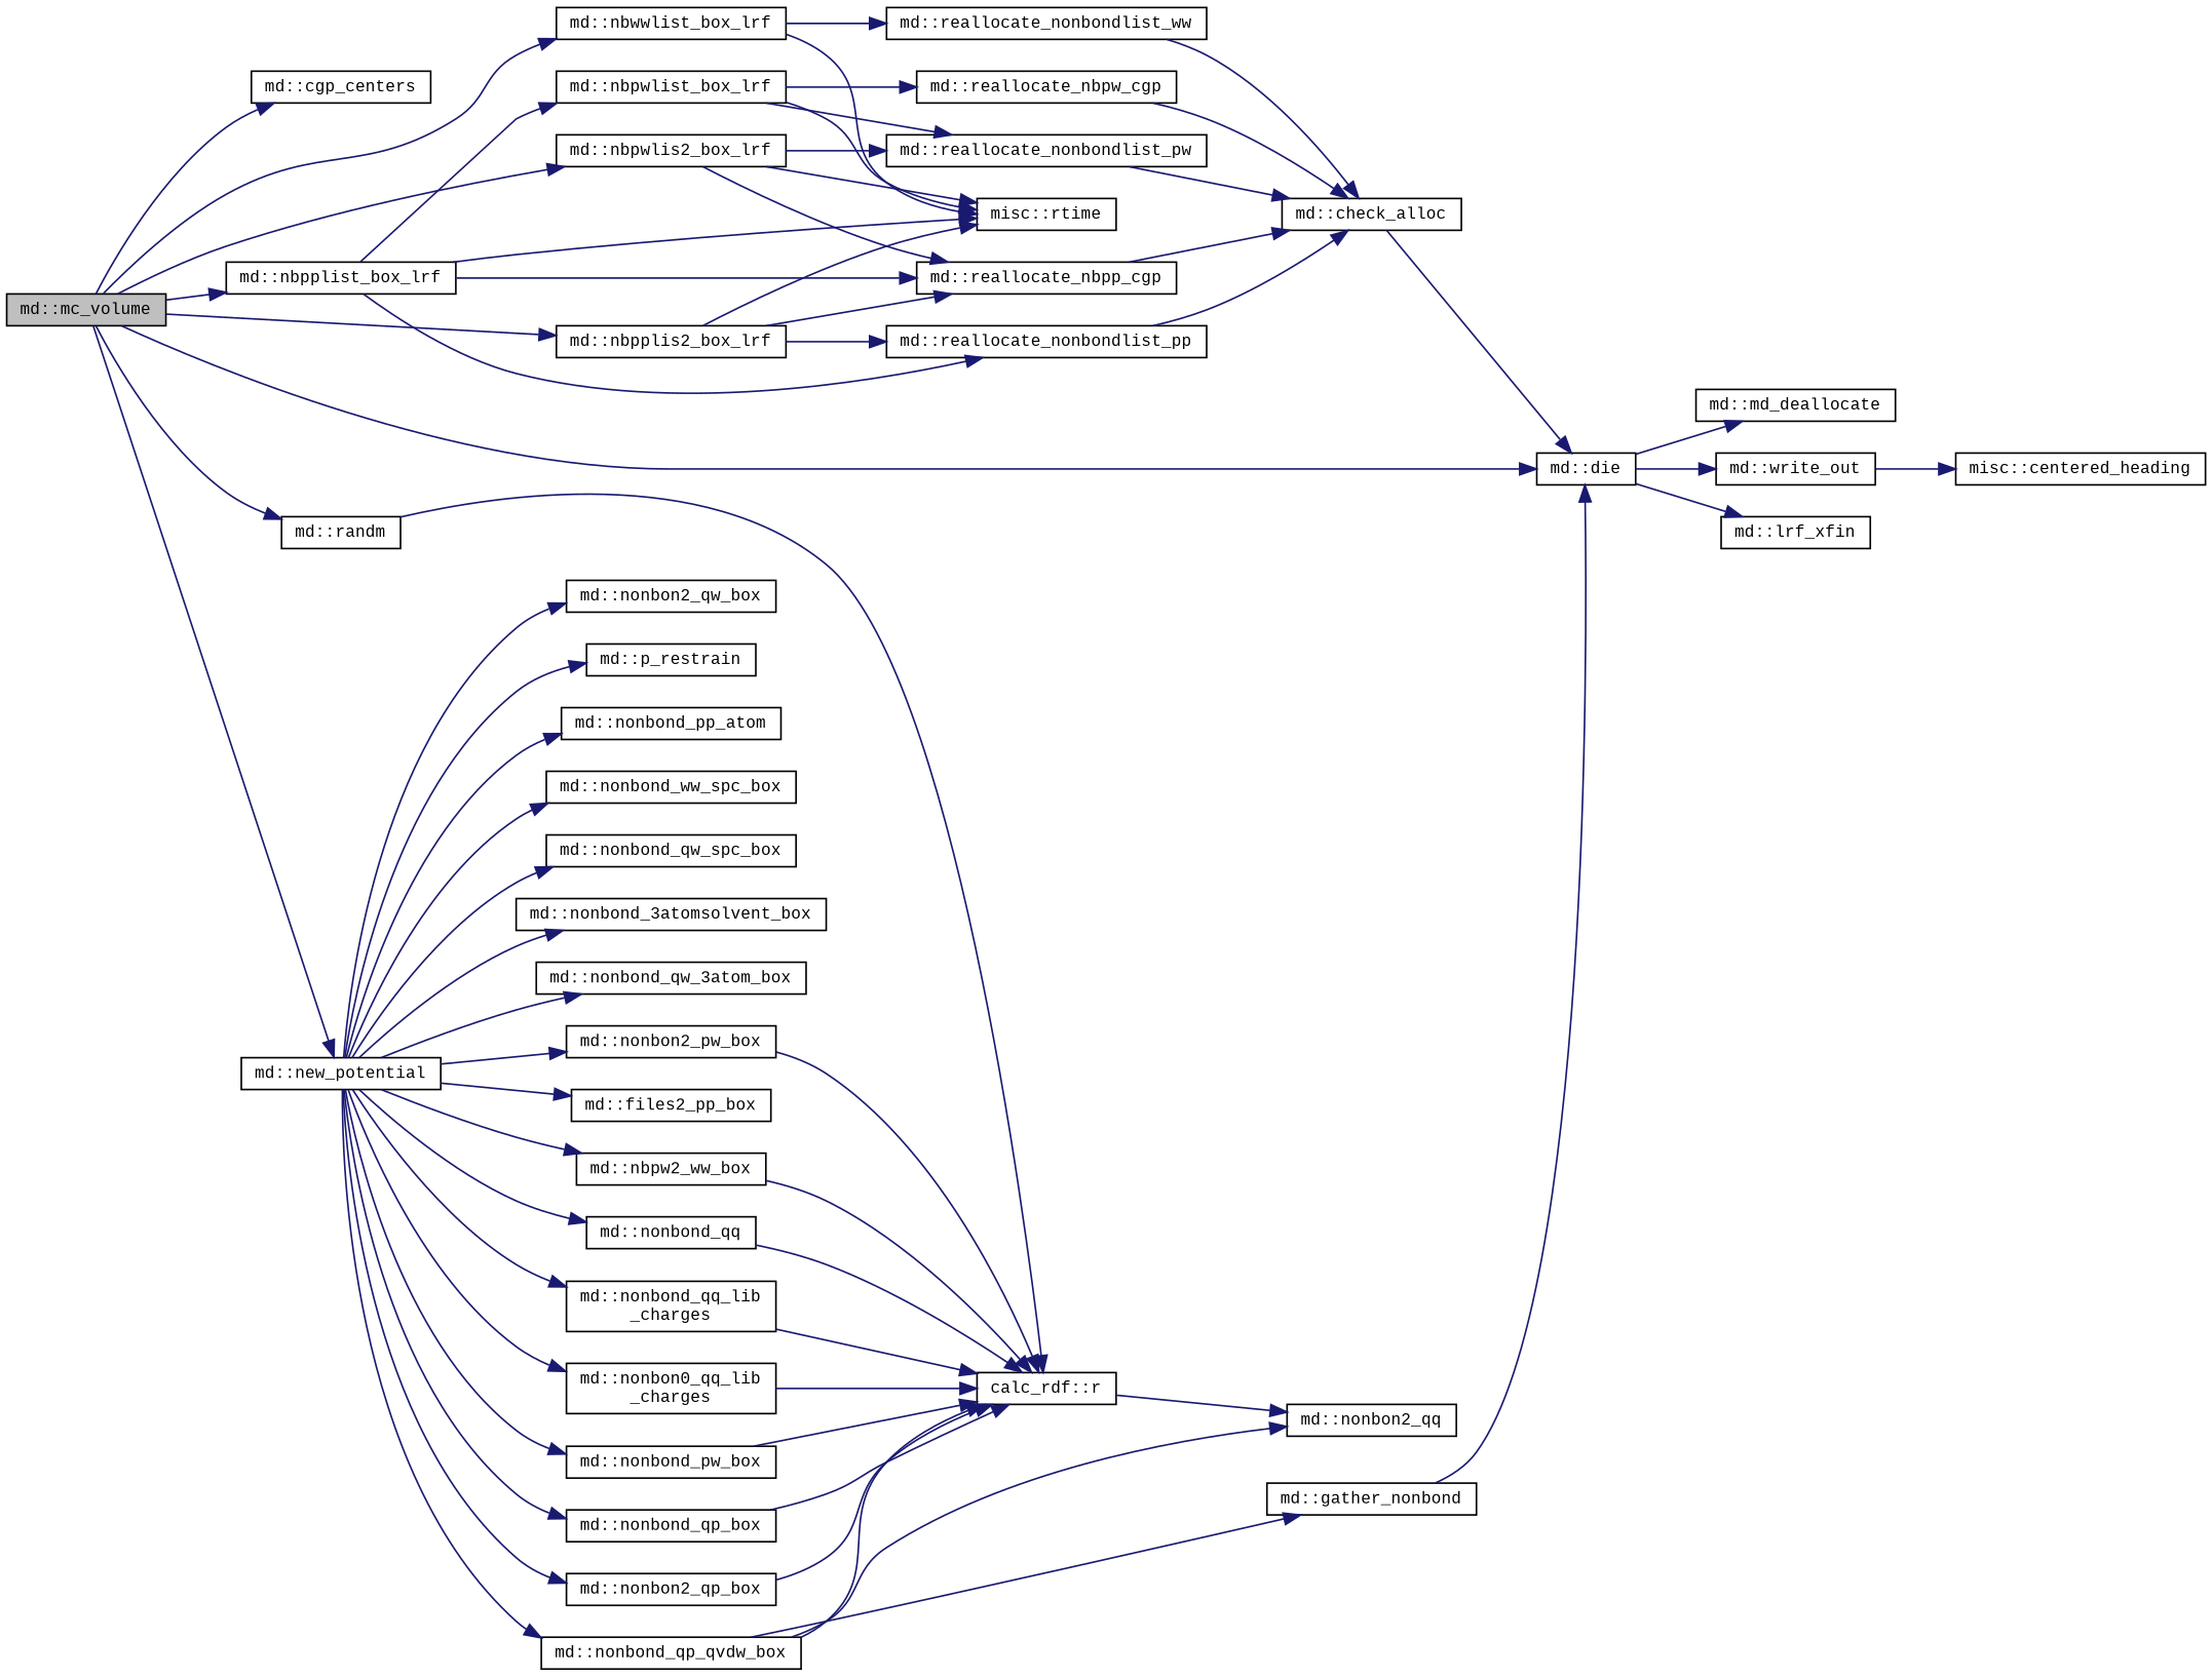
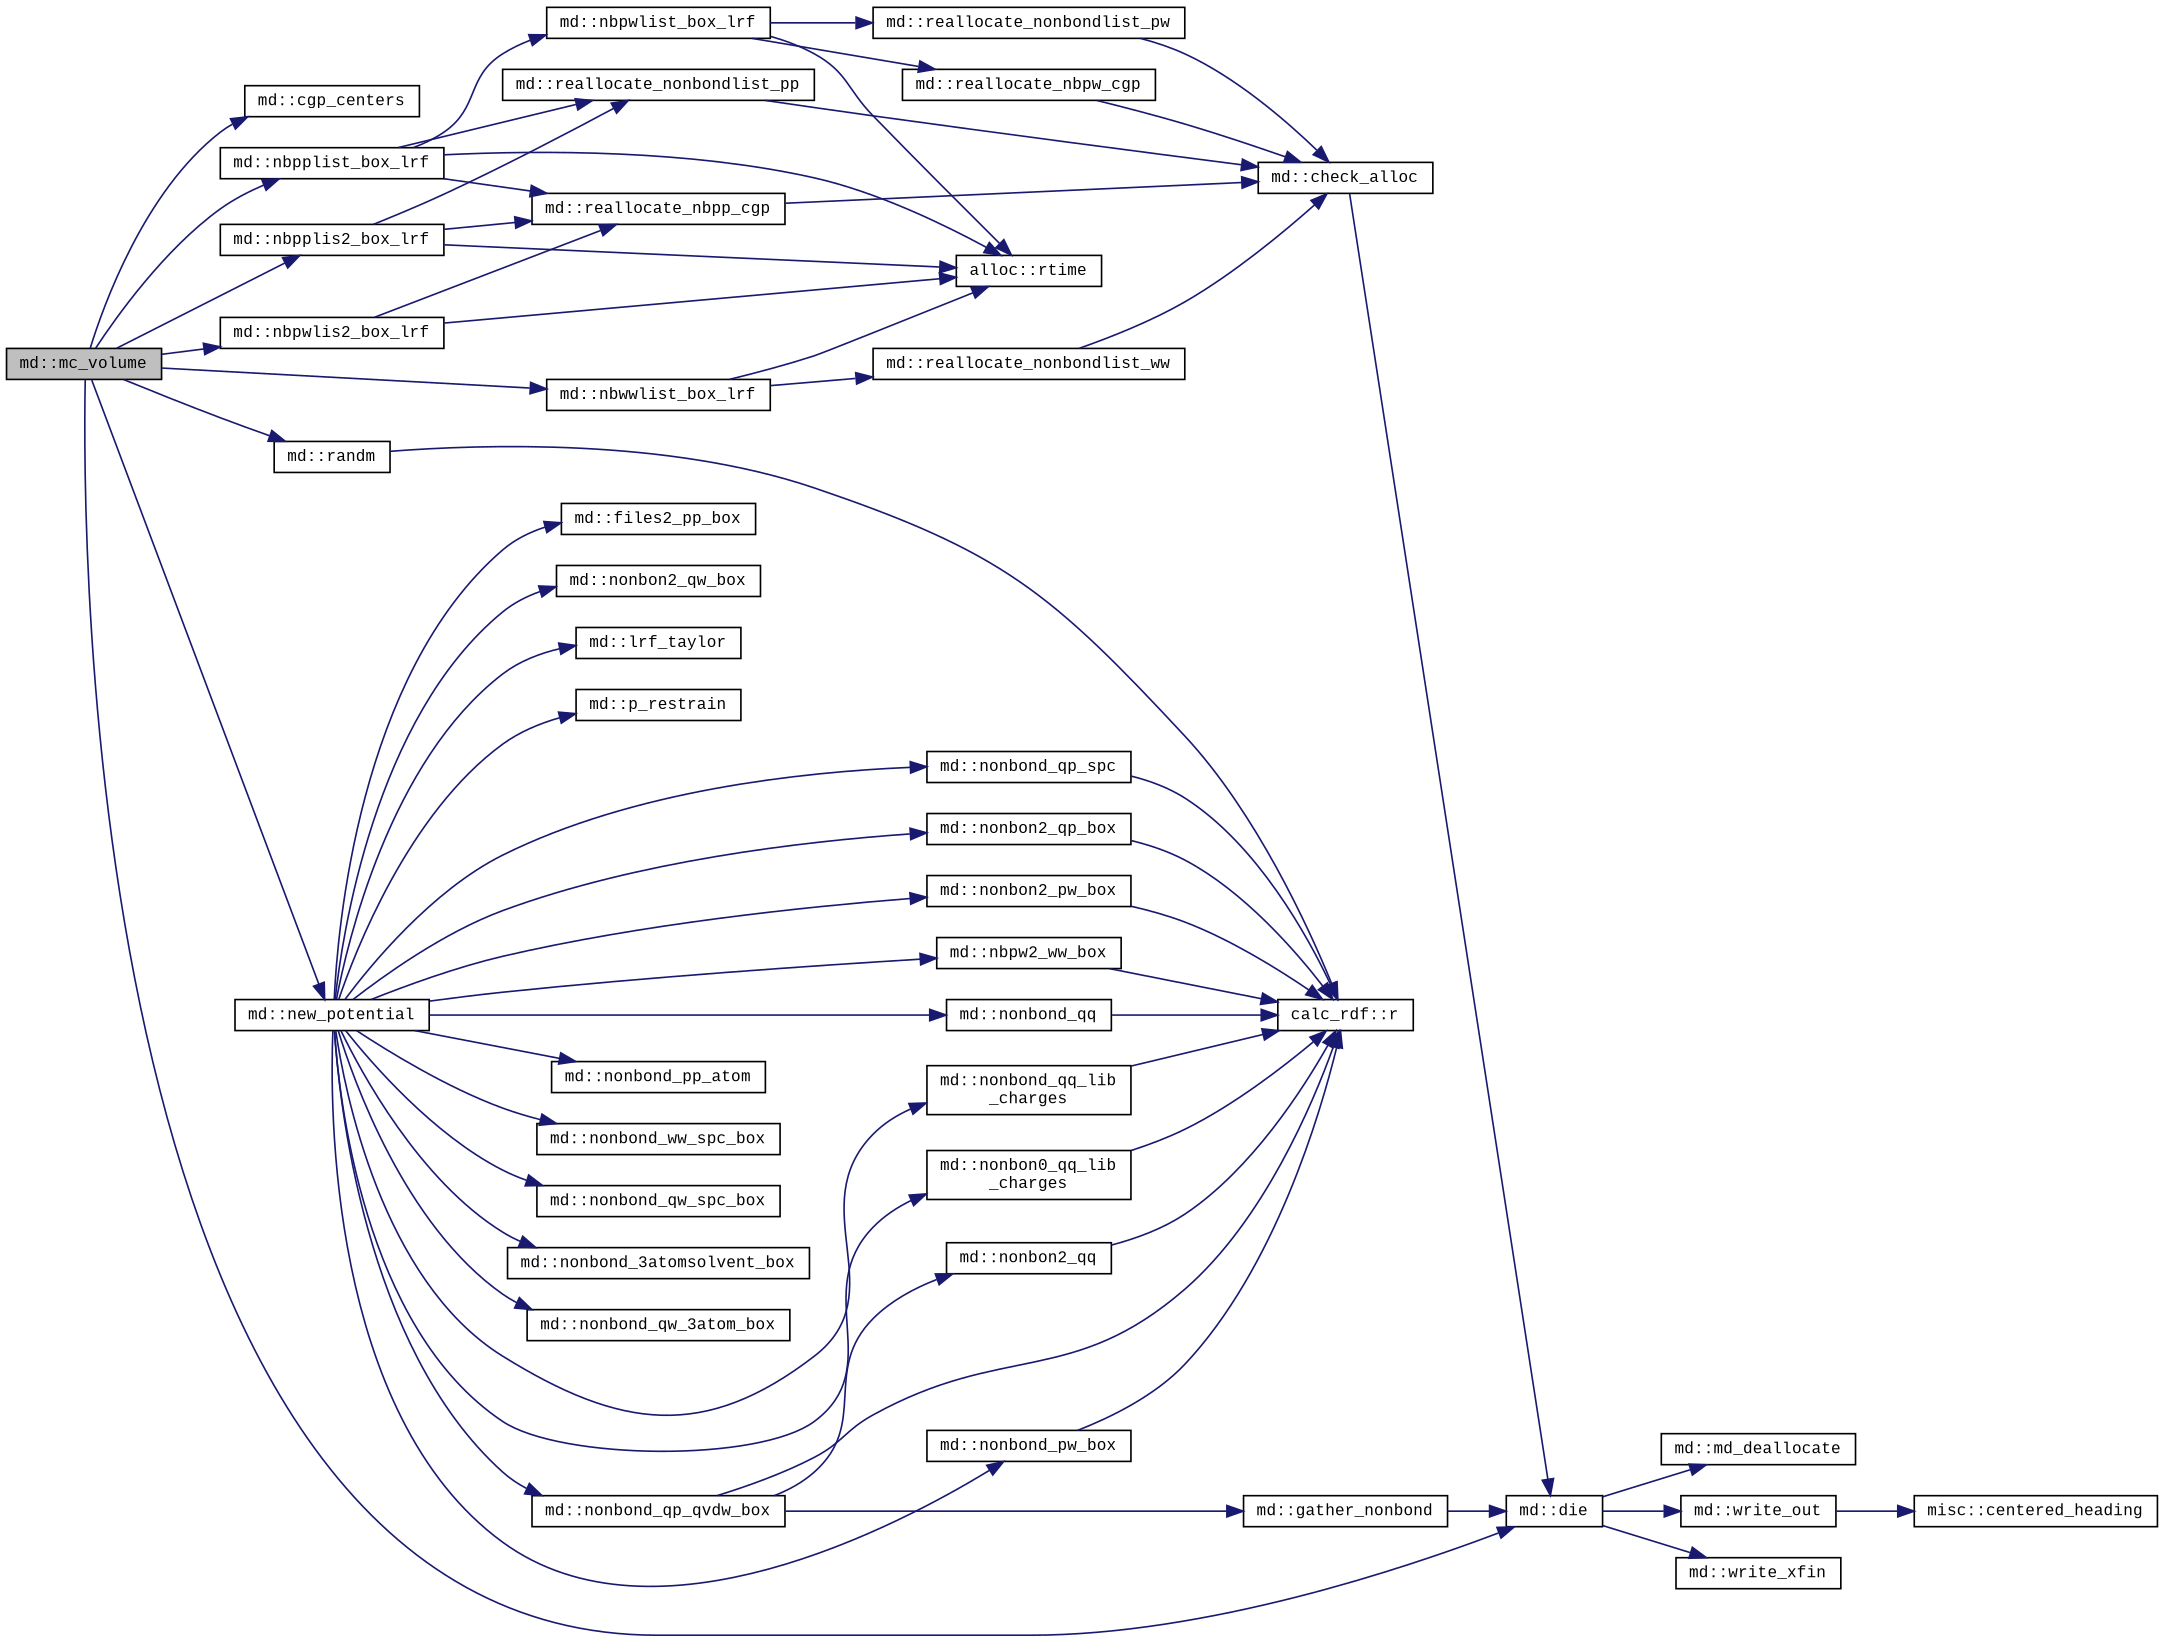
  digraph {
    fontname="Liberation Mono"
    rankdir=LR
    node [color=black fillcolor=white fontname="Liberation Mono" fontsize=10 shape=record style=filled]
    edge [color=midnightblue fontname="Liberation Mono" fontsize=10 labelfontname=Helvetica labelfontsize=10 style=solid]
    n1 [fillcolor=grey75 fontcolor=black height=0.2 label="md::mc_volume" width=0.4]
    n2 [height=0.2 label="md::cgp_centers" width=0.4]
    n3 [height=0.2 label="md::die" width=0.4]
    n4 [height=0.2 label="md::nbpplis2_box_lrf" width=0.4]
    n5 [height=0.2 label="md::nbpplist_box_lrf" width=0.4]
    n6 [height=0.2 label="md::nbpwlis2_box_lrf" width=0.4]
    n7 [height=0.2 label="md::nbwwlist_box_lrf" width=0.4]
    n8 [height=0.2 label="md::new_potential" width=0.4]
    n9 [height=0.2 label="md::randm" width=0.4]
    n10 [height=0.2 label="md::md_deallocate" width=0.4]
    n11 [height=0.2 label="md::write_out" width=0.4]
-   n12 [height=0.2 label="md::lrf_xfin" width=0.4]
-   n13 [height=0.2 label="misc::rtime" width=0.4]
+   n12 [height=0.2 label="md::write_xfin" width=0.4]
+   n13 [height=0.2 label="alloc::rtime" width=0.4]
    n14 [height=0.2 label="md::reallocate_nbpp_cgp" width=0.4]
    n15 [height=0.2 label="md::reallocate_nonbondlist_pp" width=0.4]
    n16 [height=0.2 label="md::nbpwlist_box_lrf" width=0.4]
    n17 [height=0.2 label="md::reallocate_nonbondlist_pw" width=0.4]
    n18 [height=0.2 label="md::reallocate_nbpw_cgp" width=0.4]
    n19 [height=0.2 label="md::reallocate_nonbondlist_ww" width=0.4]
    n20 [height=0.2 label="md::nonbond_pp_atom" width=0.4]
    n21 [height=0.2 label="md::nonbond_pw_box" width=0.4]
    n22 [height=0.2 label="md::nonbond_qp_qvdw_box" width=0.4]
-   n23 [height=0.2 label="md::nonbond_qp_box" width=0.4]
+   n23 [height=0.2 label="md::nonbond_qp_spc" width=0.4]
    n24 [height=0.2 label="md::nonbond_ww_spc_box" width=0.4]
    n25 [height=0.2 label="md::nonbond_qw_spc_box" width=0.4]
    n26 [height=0.2 label="md::nonbond_3atomsolvent_box" width=0.4]
    n27 [height=0.2 label="md::nonbond_qw_3atom_box" width=0.4]
    n28 [height=0.2 label="md::files2_pp_box" width=0.4]
    n29 [height=0.2 label="md::nonbon2_qp_box" width=0.4]
    n30 [height=0.2 label="md::nonbon2_pw_box" width=0.4]
    n31 [height=0.2 label="md::nonbon2_qw_box" width=0.4]
    n32 [height=0.2 label="md::nbpw2_ww_box" width=0.4]
+   n33 [height=0.2 label="md::lrf_taylor" width=0.4]
    n34 [height=0.2 label="md::p_restrain" width=0.4]
    n35 [height=0.2 label="md::nonbond_qq" width=0.4]
    n36 [height=0.2 label="md::nonbond_qq_lib\l_charges" width=0.4]
    n37 [height=0.2 label="md::nonbon0_qq_lib\l_charges" width=0.4]
    n38 [height=0.2 label="calc_rdf::r" width=0.4]
    n39 [height=0.2 label="misc::centered_heading" width=0.4]
    n40 [height=0.2 label="md::check_alloc" width=0.4]
    n41 [height=0.2 label="md::gather_nonbond" width=0.4]
    n42 [height=0.2 label="md::nonbon2_qq" width=0.4]
    n1 -> n2
    n1 -> n3
    n1 -> n4
    n1 -> n5
    n1 -> n6
    n1 -> n7
    n1 -> n8
    n1 -> n9
    n3 -> n10
    n3 -> n11
    n3 -> n12
    n4 -> n13
    n4 -> n14
    n4 -> n15
    n5 -> n13
    n5 -> n14
    n5 -> n15
    n5 -> n16
    n6 -> n13
    n6 -> n14
-   n6 -> n17
    n7 -> n13
    n7 -> n19
    n8 -> n20
    n8 -> n21
    n8 -> n22
    n8 -> n23
    n8 -> n24
    n8 -> n25
    n8 -> n26
    n8 -> n27
    n8 -> n28
    n8 -> n29
    n8 -> n30
    n8 -> n31
    n8 -> n32
+   n8 -> n33
    n8 -> n34
    n8 -> n35
    n8 -> n36
    n8 -> n37
    n9 -> n38
    n11 -> n39
    n14 -> n40
    n15 -> n40
    n16 -> n13
    n16 -> n17
    n16 -> n18
    n17 -> n40
    n18 -> n40
    n19 -> n40
    n21 -> n38
    n22 -> n38
    n22 -> n41
    n22 -> n42
    n23 -> n38
    n29 -> n38
    n30 -> n38
    n32 -> n38
    n35 -> n38
    n36 -> n38
    n37 -> n38
    n40 -> n3
    n41 -> n3
-   n38 -> n42
+   n42 -> n38
  }
